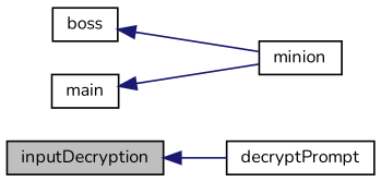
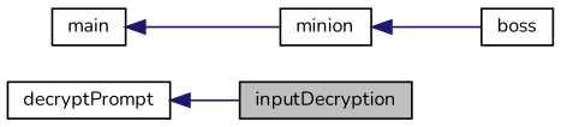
  digraph {
    fontname=Nunito
    rankdir=LR
    node [color=black fillcolor=white fontname=Nunito fontsize=10 shape=record style=filled]
    edge [color=midnightblue dir=back fontname=Nunito fontsize=10 labelfontname=Helvetica labelfontsize=10 style=solid]
    n1 [fillcolor=grey75 fontcolor=black height=0.2 label=inputDecryption width=0.4]
    n2 [height=0.2 label=decryptPrompt width=0.4]
    n3 [height=0.2 label=boss width=0.4]
    n4 [height=0.2 label=minion width=0.4]
    n5 [height=0.2 label=main width=0.4]
-   n1 -> n2
-   n3 -> n4
+   n2 -> n1
+   n4 -> n3
    n5 -> n4
  }
